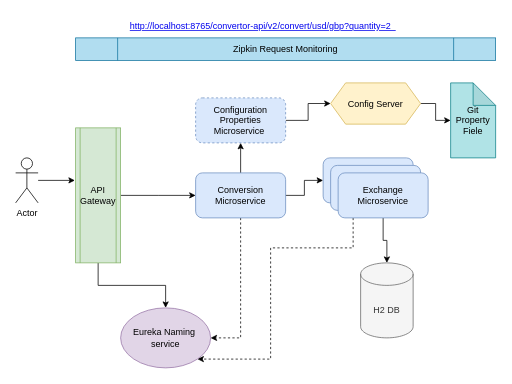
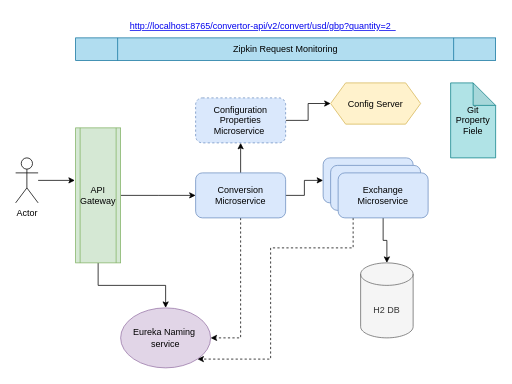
  <mxCell id="0" />
  <mxCell id="1" parent="0" />
  <mxCell id="2" value="" style="rounded=0;html=1;jettySize=auto;orthogonalLoop=1;fontSize=11;endArrow=block;endFill=0;endSize=8;strokeWidth=1;shadow=0;labelBackgroundColor=none;edgeStyle=orthogonalEdgeStyle;" parent="1" edge="1"><mxGeometry relative="1" as="geometry"><mxPoint x="160" y="100" as="sourcePoint" /></mxGeometry></mxCell>
  <mxCell id="3" style="edgeStyle=orthogonalEdgeStyle;rounded=0;orthogonalLoop=1;jettySize=auto;html=1;entryX=-0.017;entryY=0.389;entryDx=0;entryDy=0;entryPerimeter=0;" parent="1" source="4" target="8" edge="1"><mxGeometry relative="1" as="geometry" /></mxCell>
  <mxCell id="4" value="Actor" style="shape=umlActor;verticalLabelPosition=bottom;verticalAlign=top;html=1;outlineConnect=0;" parent="1" vertex="1"><mxGeometry x="20" y="210" width="30" height="60" as="geometry" /></mxCell>
  <mxCell id="5" value="&lt;a href=&quot;data:page/id,C5RBs43oDa-KdzZeNtuy&quot;&gt;http://localhost:8765/convertor-api/v2/convert/usd/gbp?quantity=2&amp;nbsp;&amp;nbsp;&lt;/a&gt;" style="text;html=1;strokeColor=none;fillColor=none;align=center;verticalAlign=middle;whiteSpace=wrap;rounded=0;" parent="1" vertex="1"><mxGeometry x="150" y="20" width="400" height="30" as="geometry" /></mxCell>
  <mxCell id="6" style="edgeStyle=orthogonalEdgeStyle;rounded=0;orthogonalLoop=1;jettySize=auto;html=1;entryX=0.5;entryY=0;entryDx=0;entryDy=0;" parent="1" source="8" target="19" edge="1"><mxGeometry relative="1" as="geometry" /></mxCell>
  <mxCell id="7" style="edgeStyle=orthogonalEdgeStyle;rounded=0;orthogonalLoop=1;jettySize=auto;html=1;" parent="1" source="8" edge="1"><mxGeometry relative="1" as="geometry"><mxPoint x="260" y="260" as="targetPoint" /></mxGeometry></mxCell>
  <mxCell id="8" value="API&lt;br&gt;Gateway&lt;br&gt;" style="shape=process;whiteSpace=wrap;html=1;backgroundOutline=1;fillColor=#d5e8d4;strokeColor=#82b366;" parent="1" vertex="1"><mxGeometry x="100" y="170" width="60" height="180" as="geometry" /></mxCell>
  <mxCell id="9" style="edgeStyle=orthogonalEdgeStyle;rounded=0;orthogonalLoop=1;jettySize=auto;html=1;entryX=0;entryY=0.5;entryDx=0;entryDy=0;" parent="1" source="12" target="13" edge="1"><mxGeometry relative="1" as="geometry" /></mxCell>
  <mxCell id="10" style="edgeStyle=orthogonalEdgeStyle;rounded=0;orthogonalLoop=1;jettySize=auto;html=1;entryX=1;entryY=0.5;entryDx=0;entryDy=0;dashed=1;" parent="1" source="12" target="19" edge="1"><mxGeometry relative="1" as="geometry" /></mxCell>
  <mxCell id="11" value="" style="edgeStyle=orthogonalEdgeStyle;rounded=0;orthogonalLoop=1;jettySize=auto;html=1;" parent="1" source="12" target="21" edge="1"><mxGeometry relative="1" as="geometry" /></mxCell>
  <mxCell id="12" value="Conversion Microservice" style="rounded=1;whiteSpace=wrap;html=1;fillColor=#dae8fc;strokeColor=#6c8ebf;" parent="1" vertex="1"><mxGeometry x="260" y="230" width="120" height="60" as="geometry" /></mxCell>
  <mxCell id="13" value="Exchange Microservice" style="rounded=1;whiteSpace=wrap;html=1;fillColor=#dae8fc;strokeColor=#6c8ebf;" parent="1" vertex="1"><mxGeometry x="430" y="210" width="120" height="60" as="geometry" /></mxCell>
  <mxCell id="14" value="Exchange Microservice" style="rounded=1;whiteSpace=wrap;html=1;fillColor=#dae8fc;strokeColor=#6c8ebf;" parent="1" vertex="1"><mxGeometry x="440" y="220" width="120" height="60" as="geometry" /></mxCell>
  <mxCell id="15" style="edgeStyle=orthogonalEdgeStyle;rounded=0;orthogonalLoop=1;jettySize=auto;html=1;exitX=0.5;exitY=1;exitDx=0;exitDy=0;entryX=0.5;entryY=0;entryDx=0;entryDy=0;entryPerimeter=0;" parent="1" source="17" target="18" edge="1"><mxGeometry relative="1" as="geometry" /></mxCell>
  <mxCell id="16" style="edgeStyle=orthogonalEdgeStyle;rounded=0;orthogonalLoop=1;jettySize=auto;html=1;dashed=1;entryX=1;entryY=1;entryDx=0;entryDy=0;" parent="1" source="17" target="19" edge="1"><mxGeometry relative="1" as="geometry"><mxPoint x="360" y="560" as="targetPoint" /><Array as="points"><mxPoint x="470" y="330" /><mxPoint x="360" y="330" /><mxPoint x="360" y="478" /></Array></mxGeometry></mxCell>
  <mxCell id="17" value="Exchange Microservice" style="rounded=1;whiteSpace=wrap;html=1;fillColor=#dae8fc;strokeColor=#6c8ebf;" parent="1" vertex="1"><mxGeometry x="450" y="230" width="120" height="60" as="geometry" /></mxCell>
  <mxCell id="18" value="H2 DB" style="shape=cylinder3;whiteSpace=wrap;html=1;boundedLbl=1;backgroundOutline=1;size=15;fillColor=#f5f5f5;strokeColor=#666666;fontColor=#333333;" parent="1" vertex="1"><mxGeometry x="480" y="350" width="70" height="100" as="geometry" /></mxCell>
  <mxCell id="19" value="Eureka Naming&amp;nbsp;&lt;br&gt;service" style="ellipse;whiteSpace=wrap;html=1;fillColor=#e1d5e7;strokeColor=#9673a6;" parent="1" vertex="1"><mxGeometry x="160" y="410" width="120" height="80" as="geometry" /></mxCell>
  <mxCell id="20" value="" style="edgeStyle=orthogonalEdgeStyle;rounded=0;orthogonalLoop=1;jettySize=auto;html=1;" parent="1" source="21" target="23" edge="1"><mxGeometry relative="1" as="geometry" /></mxCell>
  <mxCell id="21" value="Configuration&lt;br&gt;Properties Microservice&amp;nbsp;" style="rounded=1;whiteSpace=wrap;html=1;fillColor=#dae8fc;strokeColor=#6c8ebf;dashed=1;" parent="1" vertex="1"><mxGeometry x="260" y="130" width="120" height="60" as="geometry" /></mxCell>
- <mxCell id="22" value="" style="edgeStyle=orthogonalEdgeStyle;rounded=0;orthogonalLoop=1;jettySize=auto;html=1;" parent="1" source="23" target="24" edge="1"><mxGeometry relative="1" as="geometry" /></mxCell>
  <mxCell id="23" value="Config Server" style="shape=hexagon;perimeter=hexagonPerimeter2;whiteSpace=wrap;html=1;fixedSize=1;fillColor=#fff2cc;strokeColor=#d6b656;" parent="1" vertex="1"><mxGeometry x="440" y="110" width="120" height="55" as="geometry" /></mxCell>
  <mxCell id="24" value="Git&lt;br&gt;Property&lt;br&gt;Fiele" style="shape=note;whiteSpace=wrap;html=1;backgroundOutline=1;darkOpacity=0.05;fillColor=#b0e3e6;strokeColor=#0e8088;" parent="1" vertex="1"><mxGeometry x="600" y="110" width="60" height="100" as="geometry" /></mxCell>
  <mxCell id="25" value="Zipkin Request Monitoring" style="shape=process;whiteSpace=wrap;html=1;backgroundOutline=1;fillColor=#b1ddf0;strokeColor=#10739e;" vertex="1" parent="1"><mxGeometry x="100" y="50" width="560" height="30" as="geometry" /></mxCell>
